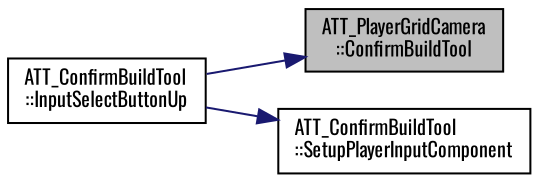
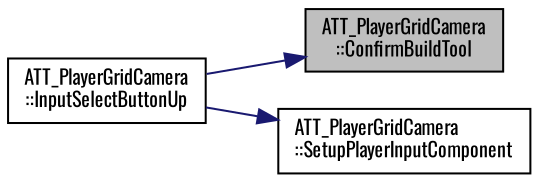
  digraph {
    fontname=Oswald
    rankdir=RL
    node [color=black fillcolor=white fontname=Oswald fontsize=10 shape=record style=filled]
    edge [color=midnightblue dir=back fontname=Oswald fontsize=10 labelfontname=Helvetica labelfontsize=10 style=solid]
    n1 [fillcolor=grey75 fontcolor=black height=0.2 label="ATT_PlayerGridCamera\l::ConfirmBuildTool" width=0.4]
-   n2 [height=0.2 label="ATT_ConfirmBuildTool\l::InputSelectButtonUp" width=0.4]
-   n3 [height=0.2 label="ATT_ConfirmBuildTool\l::SetupPlayerInputComponent" width=0.4]
+   n2 [height=0.2 label="ATT_PlayerGridCamera\l::InputSelectButtonUp" width=0.4]
+   n3 [height=0.2 label="ATT_PlayerGridCamera\l::SetupPlayerInputComponent" width=0.4]
    n1 -> n2
    n3 -> n2
  }
